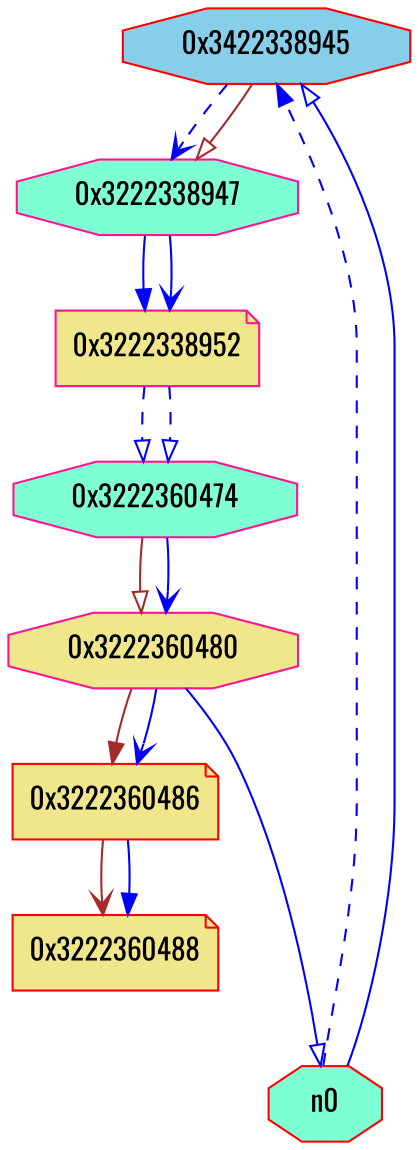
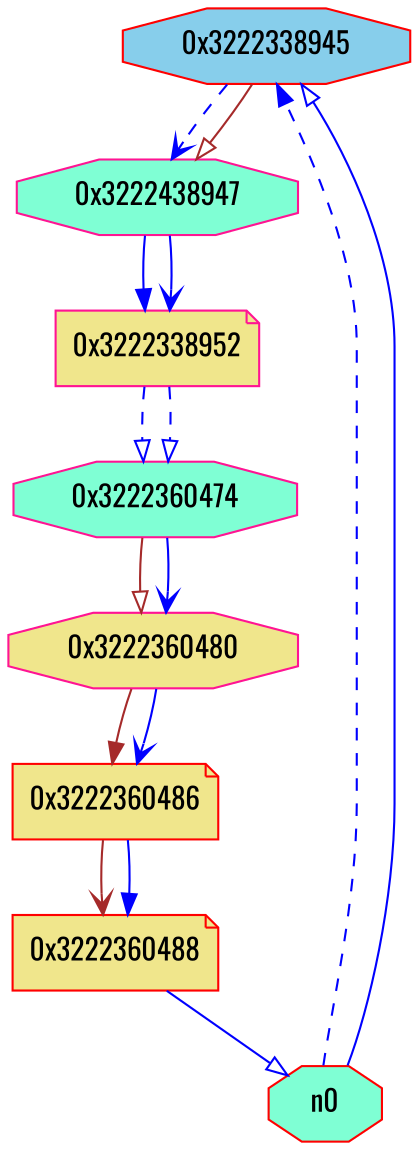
  digraph {
    fontname=Oswald
    node [color=red fillcolor=khaki fontname=Oswald shape=octagon style=filled]
    edge [arrowhead=onormal color=blue fontname=Oswald style=solid]
-   n1 [fillcolor=skyblue label="0x3422338945"]
-   n2 [color=deeppink fillcolor=aquamarine label="0x3222338947"]
+   n1 [fillcolor=skyblue label="0x3222338945"]
+   n2 [color=deeppink fillcolor=aquamarine label="0x3222438947"]
    n3 [color=deeppink label="0x3222338952" shape=note]
    n4 [color=deeppink fillcolor=aquamarine label="0x3222360474"]
    n5 [color=deeppink label="0x3222360480"]
    n6 [label="0x3222360486" shape=note]
    n7 [label="0x3222360488" shape=note]
    n0 [fillcolor=aquamarine]
    n1 -> n2 [arrowhead=vee style=dashed]
    n1 -> n2 [color=brown]
    n2 -> n3 [arrowhead=normal]
    n2 -> n3 [arrowhead=vee]
    n3 -> n4 [style=dashed]
    n3 -> n4 [style=dashed]
    n4 -> n5 [color=brown]
    n4 -> n5 [arrowhead=vee]
    n5 -> n6 [arrowhead=normal color=brown]
    n5 -> n6 [arrowhead=vee]
    n6 -> n7 [arrowhead=vee color=brown]
    n6 -> n7 [arrowhead=normal]
-   n5 -> n0
+   n7 -> n0
    n0 -> n1 [arrowhead=normal style=dashed]
    n0 -> n1
  }
